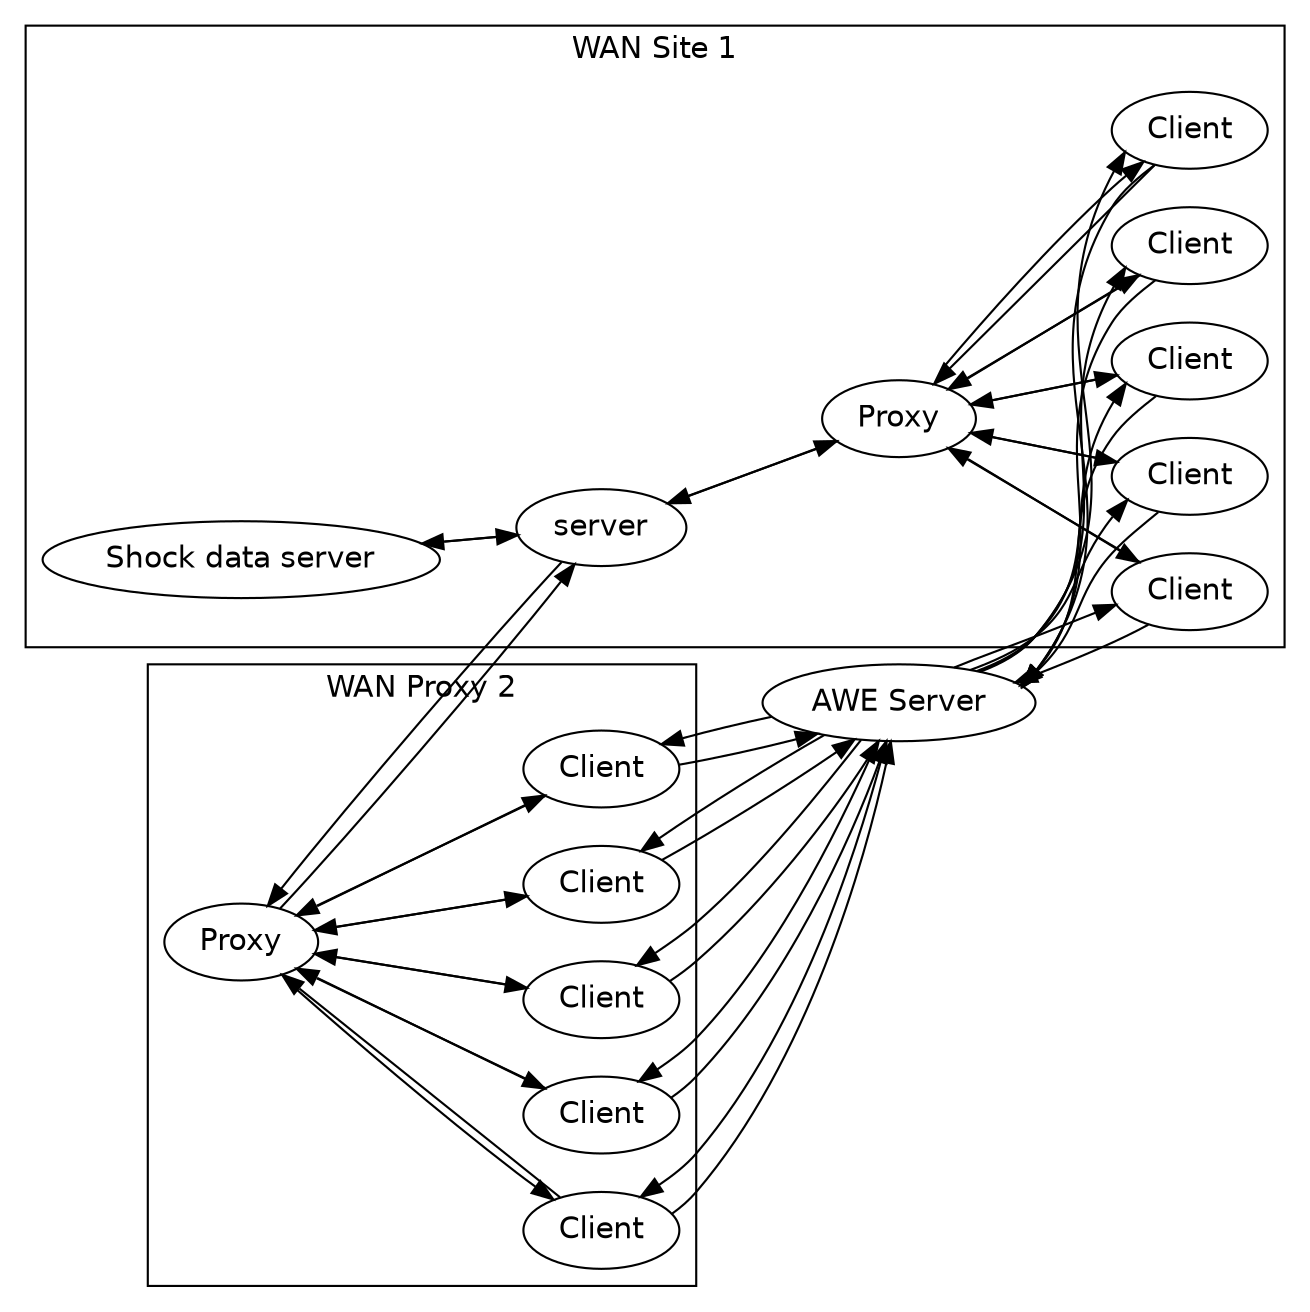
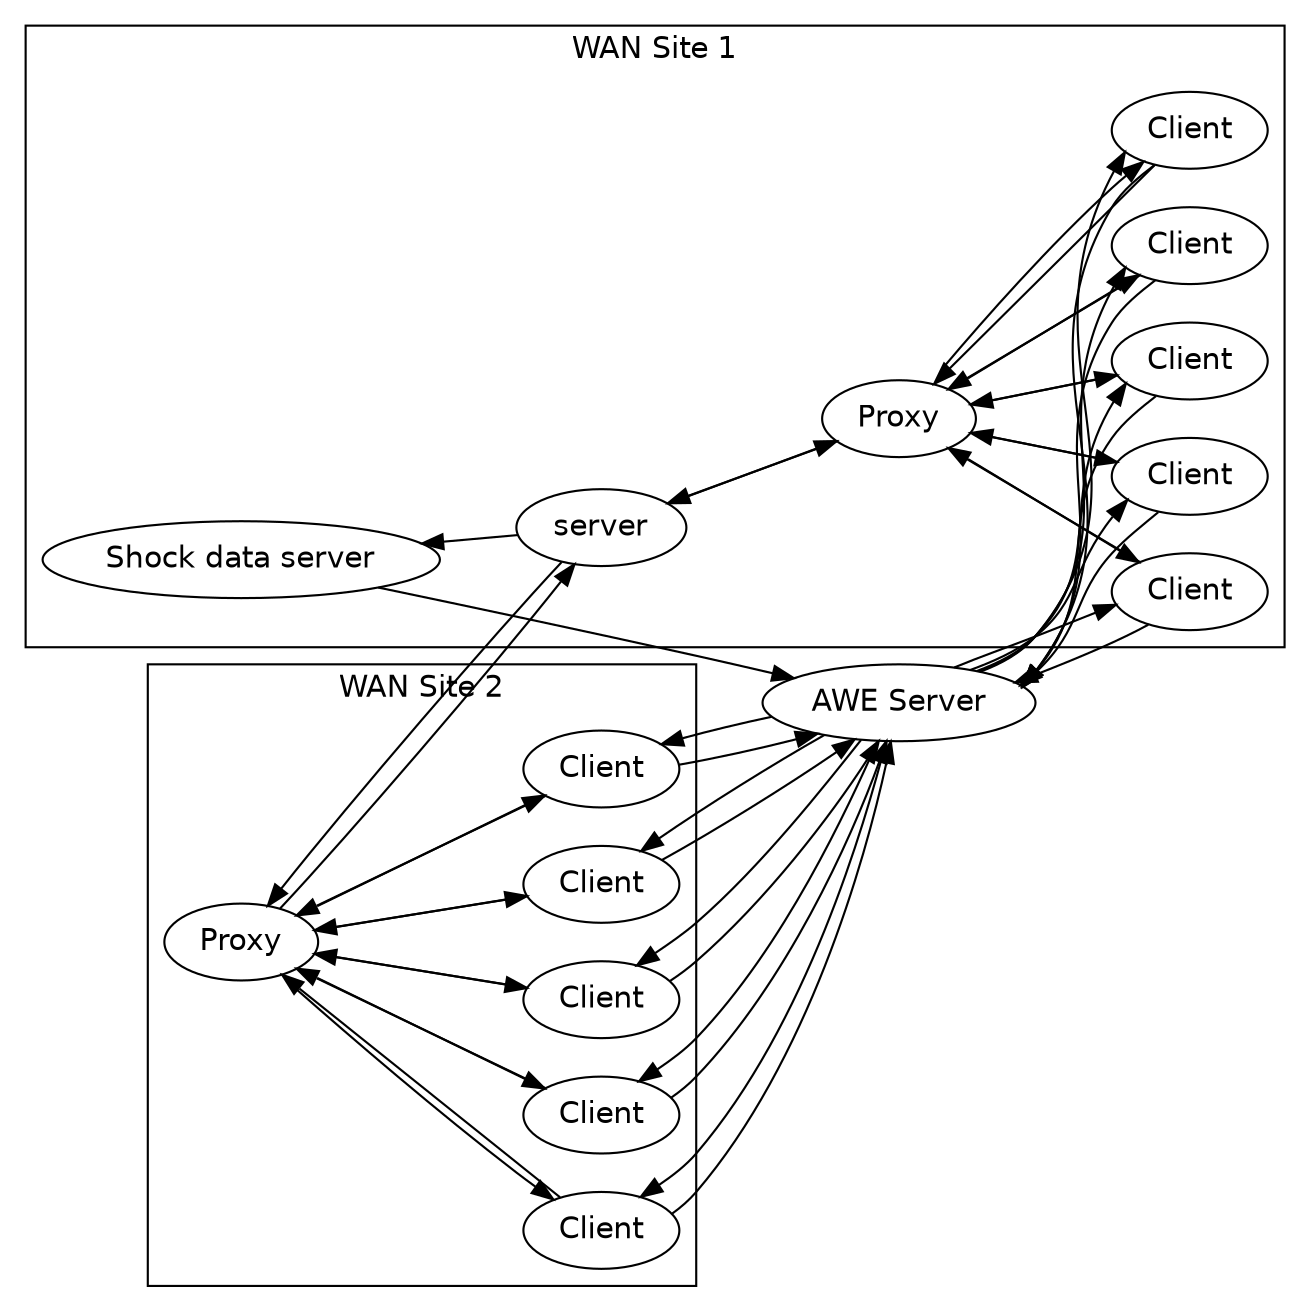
  strict digraph {
    concentrate=true
    fontname="DejaVu Sans"
    rankdir=LR
    node [fontname="DejaVu Sans" root=false]
    edge [fontname="DejaVu Sans"]
    "Shock data server" [height=0.5 width=2.0943]
    n2 [height=0.5 label=server width=0.9027]
    n3 [height=0.5 label=Proxy width=0.9027]
    n4 [height=0.5 label=Client width=0.92075]
    n5 [height=0.5 label=Client width=0.92075]
    n6 [height=0.5 label=Client width=0.92075]
    n7 [height=0.5 label=Client width=0.92075]
    n8 [height=0.5 label=Client width=0.92075]
    n9 [height=0.5 label=Proxy width=0.9027]
    n10 [height=0.5 label=Client width=0.92075]
    n11 [height=0.5 label=Client width=0.92075]
    n12 [height=0.5 label=Client width=0.92075]
    n13 [height=0.5 label=Client width=0.92075]
    n14 [height=0.5 label=Client width=0.92075]
    "AWE Server" [height=0.5 root=true width=1.5887]
    subgraph cluster_1 {
      label="WAN Site 1"
      "Shock data server"
      n2
      n3
      n4
      n5
      n6
      n7
      n8
    }
    subgraph cluster_2 {
-     label="WAN Proxy 2"
+     label="WAN Site 2"
      n9
      n10
      n11
      n12
      n13
      n14
    }
-   "Shock data server" -> n2
+   "Shock data server" -> "AWE Server"
    n2 -> "Shock data server"
    n2 -> n3
    n2 -> n9
    n3 -> n2
    n3 -> n4
    n3 -> n5
    n3 -> n6
    n3 -> n7
    n3 -> n8
    n4 -> n3
    n4 -> "AWE Server"
    n5 -> n3
    n5 -> "AWE Server"
    n6 -> n3
    n6 -> "AWE Server"
    n7 -> n3
    n7 -> "AWE Server"
    n8 -> n3
    n8 -> "AWE Server"
    n9 -> n2
    n9 -> n10
    n9 -> n11
    n9 -> n12
    n9 -> n13
    n9 -> n14
    n10 -> n9
    n10 -> "AWE Server"
    n11 -> n9
    n11 -> "AWE Server"
    n12 -> n9
    n12 -> "AWE Server"
    n13 -> n9
    n13 -> "AWE Server"
    n14 -> n9
    n14 -> "AWE Server"
    "AWE Server" -> n4
    "AWE Server" -> n5
    "AWE Server" -> n6
    "AWE Server" -> n7
    "AWE Server" -> n8
    "AWE Server" -> n10
    "AWE Server" -> n11
    "AWE Server" -> n12
    "AWE Server" -> n13
    "AWE Server" -> n14
  }
